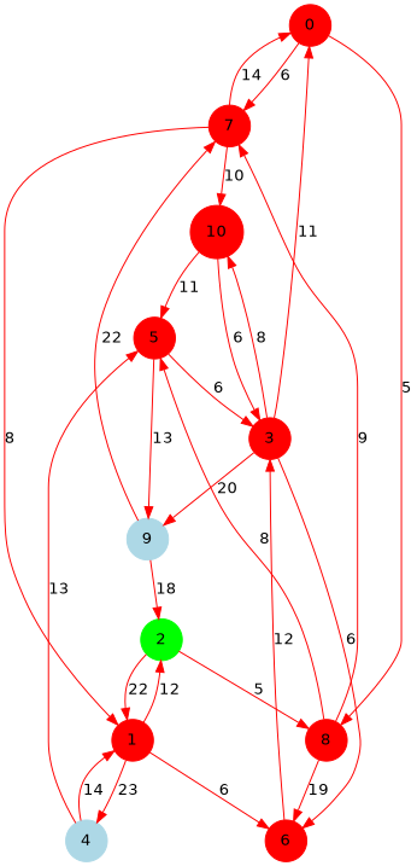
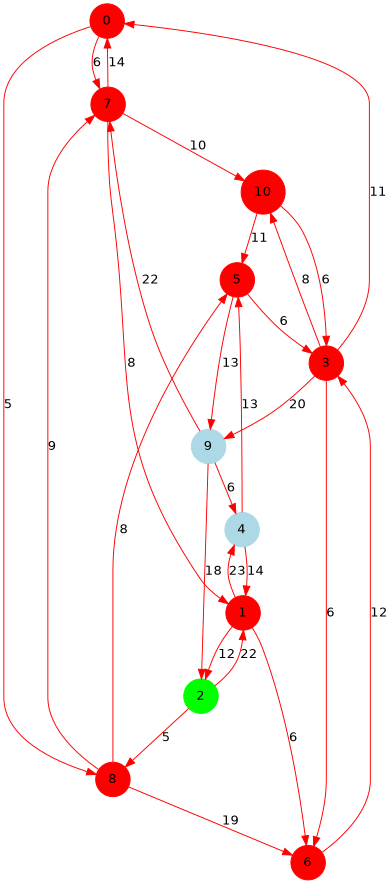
  digraph {
    fontname="DejaVu Sans"
    rankdir=TB
    node [color=red fontname="DejaVu Sans" shape=circle style=filled]
    edge [color=red fontname="DejaVu Sans"]
    0
    7
    8
    1
    10
    6
    5
    2 [color=green]
    4 [color=lightblue]
    3
    9 [color=lightblue]
    0 -> 7 [label=6]
    0 -> 8 [label=5]
    7 -> 0 [label=14]
    7 -> 1 [label=8]
    7 -> 10 [label=10]
    8 -> 7 [label=9]
    8 -> 6 [label=19]
    8 -> 5 [label=8]
    1 -> 6 [label=6]
    1 -> 2 [label=12]
    1 -> 4 [label=23]
    10 -> 5 [label=11]
    10 -> 3 [label=6]
    6 -> 3 [label=12]
    5 -> 3 [label=6]
    5 -> 9 [label=13]
    2 -> 8 [label=5]
    2 -> 1 [label=22]
    4 -> 1 [label=14]
    4 -> 5 [label=13]
    3 -> 0 [label=11]
    3 -> 10 [label=8]
    3 -> 6 [label=6]
    3 -> 9 [label=20]
    9 -> 7 [label=22]
    9 -> 2 [label=18]
+   9 -> 4 [label=6]
  }
